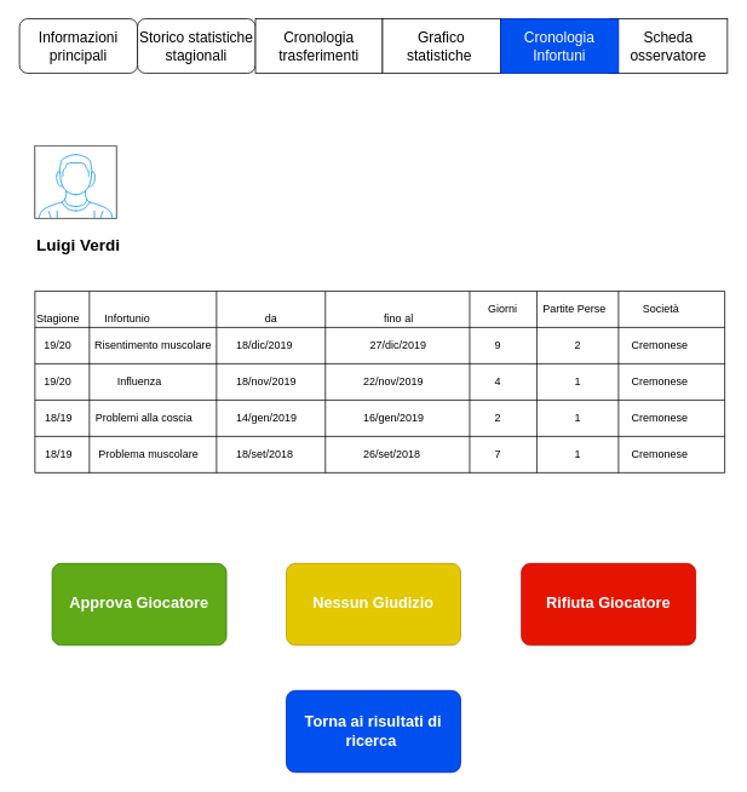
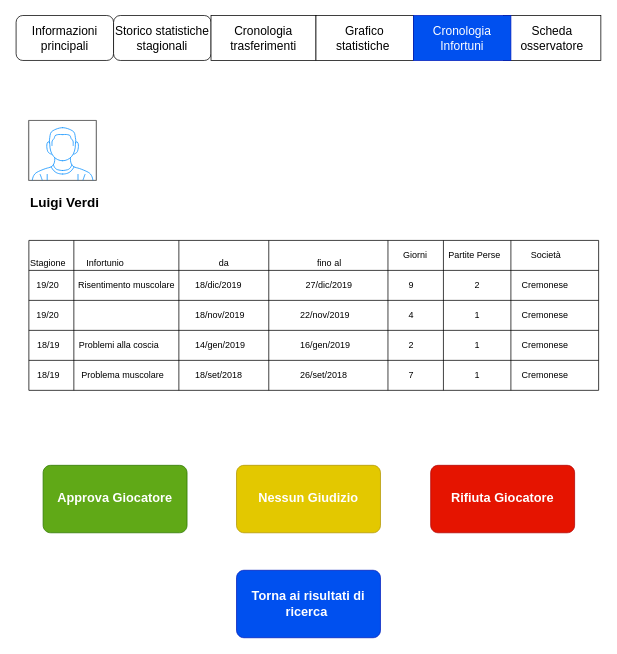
  <mxCell id="0" />
  <mxCell id="1" parent="0" />
  <mxCell id="2" value="" style="verticalLabelPosition=bottom;shadow=0;dashed=0;align=center;html=1;verticalAlign=top;strokeWidth=1;shape=mxgraph.mockup.containers.userMale;strokeColor=#666666;strokeColor2=#008cff;" parent="1" vertex="1"><mxGeometry x="38" y="160" width="90" height="80" as="geometry" /></mxCell>
  <mxCell id="3" value="&lt;font style=&quot;font-size: 18px&quot;&gt;&lt;b&gt;Luigi Verdi&lt;/b&gt;&lt;/font&gt;" style="text;html=1;align=left;verticalAlign=middle;resizable=0;points=[];autosize=1;" parent="1" vertex="1"><mxGeometry x="38" y="260" width="110" height="20" as="geometry" /></mxCell>
  <mxCell id="4" value="&lt;font size=&quot;3&quot;&gt;Informazioni principali&lt;/font&gt;" style="whiteSpace=wrap;html=1;align=center;rounded=1;" parent="1" vertex="1"><mxGeometry x="20.97" y="20" width="130" height="60" as="geometry" /></mxCell>
  <mxCell id="5" value="&lt;font size=&quot;3&quot;&gt;Storico statistiche stagionali&lt;/font&gt;" style="whiteSpace=wrap;html=1;align=center;rounded=1;" parent="1" vertex="1"><mxGeometry x="150.97" y="20" width="130" height="60" as="geometry" /></mxCell>
  <mxCell id="6" value="&lt;font size=&quot;3&quot;&gt;Cronologia trasferimenti&lt;/font&gt;" style="rounded=0;whiteSpace=wrap;html=1;align=center;" parent="1" vertex="1"><mxGeometry x="280.97" y="20" width="140" height="60" as="geometry" /></mxCell>
  <mxCell id="7" value="&lt;font size=&quot;3&quot;&gt;Grafico statistiche&amp;nbsp;&lt;/font&gt;" style="rounded=0;whiteSpace=wrap;html=1;align=center;" parent="1" vertex="1"><mxGeometry x="420.97" y="20" width="130" height="60" as="geometry" /></mxCell>
  <mxCell id="8" value="Approva Giocatore" style="strokeWidth=1;shadow=0;dashed=0;align=center;html=1;shape=mxgraph.mockup.buttons.button;strokeColor=#2D7600;mainText=;buttonStyle=round;fontSize=17;fontStyle=1;fillColor=#60a917;whiteSpace=wrap;fontColor=#ffffff;" parent="1" vertex="1"><mxGeometry x="57" y="620" width="192" height="90" as="geometry" /></mxCell>
  <mxCell id="9" value="Torna ai risultati di ricerca&amp;nbsp;" style="strokeWidth=1;shadow=0;dashed=0;align=center;html=1;shape=mxgraph.mockup.buttons.button;strokeColor=#001DBC;mainText=;buttonStyle=round;fontSize=17;fontStyle=1;fillColor=#0050ef;whiteSpace=wrap;fontColor=#ffffff;" parent="1" vertex="1"><mxGeometry x="315" y="760" width="192" height="90" as="geometry" /></mxCell>
  <mxCell id="10" value="&lt;font size=&quot;3&quot;&gt;Scheda osservatore&lt;/font&gt;" style="rounded=0;whiteSpace=wrap;html=1;" parent="1" vertex="1"><mxGeometry x="670.97" y="20" width="130" height="60" as="geometry" /></mxCell>
  <mxCell id="11" value="" style="endArrow=none;html=1;" parent="1" edge="1"><mxGeometry width="50" height="50" relative="1" as="geometry"><mxPoint x="38" y="360" as="sourcePoint" /><mxPoint x="798" y="360" as="targetPoint" /></mxGeometry></mxCell>
  <mxCell id="12" value="" style="endArrow=none;html=1;" parent="1" edge="1"><mxGeometry width="50" height="50" relative="1" as="geometry"><mxPoint x="38" y="400" as="sourcePoint" /><mxPoint x="798" y="400" as="targetPoint" /></mxGeometry></mxCell>
  <mxCell id="13" value="" style="endArrow=none;html=1;" parent="1" edge="1"><mxGeometry width="50" height="50" relative="1" as="geometry"><mxPoint x="38" y="440" as="sourcePoint" /><mxPoint x="798" y="440" as="targetPoint" /></mxGeometry></mxCell>
  <mxCell id="14" value="" style="endArrow=none;html=1;" parent="1" edge="1"><mxGeometry width="50" height="50" relative="1" as="geometry"><mxPoint x="38" y="480" as="sourcePoint" /><mxPoint x="798" y="480" as="targetPoint" /></mxGeometry></mxCell>
  <mxCell id="15" value="&lt;font style=&quot;font-size: 12px&quot;&gt;Stagione&lt;/font&gt;" style="text;html=1;align=left;verticalAlign=middle;resizable=0;points=[];autosize=1;" parent="1" vertex="1"><mxGeometry x="38" y="340" width="60" height="20" as="geometry" /></mxCell>
  <mxCell id="16" value="" style="endArrow=none;html=1;" parent="1" edge="1"><mxGeometry width="50" height="50" relative="1" as="geometry"><mxPoint x="98" y="520" as="sourcePoint" /><mxPoint x="98" y="320" as="targetPoint" /></mxGeometry></mxCell>
  <mxCell id="17" value="&lt;font style=&quot;font-size: 12px&quot;&gt;Infortunio&lt;/font&gt;" style="text;html=1;align=left;verticalAlign=middle;resizable=0;points=[];autosize=1;" parent="1" vertex="1"><mxGeometry x="113" y="340" width="70" height="20" as="geometry" /></mxCell>
  <mxCell id="18" value="" style="endArrow=none;html=1;" parent="1" edge="1"><mxGeometry width="50" height="50" relative="1" as="geometry"><mxPoint x="238.08" y="520" as="sourcePoint" /><mxPoint x="238.08" y="320" as="targetPoint" /></mxGeometry></mxCell>
  <mxCell id="19" value="Società" style="text;html=1;align=left;verticalAlign=middle;resizable=0;points=[];autosize=1;" parent="1" vertex="1"><mxGeometry x="705.97" y="330" width="60" height="20" as="geometry" /></mxCell>
  <mxCell id="20" value="" style="endArrow=none;html=1;" parent="1" edge="1"><mxGeometry width="50" height="50" relative="1" as="geometry"><mxPoint x="358" y="520" as="sourcePoint" /><mxPoint x="358" y="320" as="targetPoint" /></mxGeometry></mxCell>
  <mxCell id="21" value="" style="endArrow=none;html=1;" parent="1" edge="1"><mxGeometry width="50" height="50" relative="1" as="geometry"><mxPoint x="517" y="520" as="sourcePoint" /><mxPoint x="517" y="320" as="targetPoint" /></mxGeometry></mxCell>
  <mxCell id="22" value="" style="endArrow=none;html=1;" parent="1" edge="1"><mxGeometry width="50" height="50" relative="1" as="geometry"><mxPoint x="590.97" y="520" as="sourcePoint" /><mxPoint x="590.97" y="320" as="targetPoint" /></mxGeometry></mxCell>
  <mxCell id="23" value="" style="endArrow=none;html=1;" parent="1" edge="1"><mxGeometry width="50" height="50" relative="1" as="geometry"><mxPoint x="680.97" y="520" as="sourcePoint" /><mxPoint x="680.97" y="320" as="targetPoint" /></mxGeometry></mxCell>
  <mxCell id="24" value="19/20" style="text;html=1;align=center;verticalAlign=middle;resizable=0;points=[];autosize=1;" parent="1" vertex="1"><mxGeometry x="38" y="370" width="50" height="20" as="geometry" /></mxCell>
  <mxCell id="25" value="Risentimento muscolare" style="text;html=1;align=center;verticalAlign=middle;resizable=0;points=[];autosize=1;" parent="1" vertex="1"><mxGeometry x="98.08" y="370" width="140" height="20" as="geometry" /></mxCell>
  <mxCell id="26" value="Cremonese" style="text;html=1;align=center;verticalAlign=middle;resizable=0;points=[];autosize=1;" parent="1" vertex="1"><mxGeometry x="685.97" y="370" width="80" height="20" as="geometry" /></mxCell>
  <mxCell id="27" value="Cremonese" style="text;html=1;align=center;verticalAlign=middle;resizable=0;points=[];autosize=1;" parent="1" vertex="1"><mxGeometry x="685.97" y="410" width="80" height="20" as="geometry" /></mxCell>
- <mxCell id="28" value="Influenza" style="text;html=1;align=center;verticalAlign=middle;resizable=0;points=[];autosize=1;" parent="1" vertex="1"><mxGeometry x="123" y="410" width="60" height="20" as="geometry" /></mxCell>
  <mxCell id="29" value="19/20" style="text;html=1;align=center;verticalAlign=middle;resizable=0;points=[];autosize=1;" parent="1" vertex="1"><mxGeometry x="38.47" y="410" width="50" height="20" as="geometry" /></mxCell>
  <mxCell id="30" value="Cremonese" style="text;html=1;align=center;verticalAlign=middle;resizable=0;points=[];autosize=1;" parent="1" vertex="1"><mxGeometry x="685.97" y="450" width="80" height="20" as="geometry" /></mxCell>
  <mxCell id="31" value="Problemi alla coscia" style="text;html=1;align=center;verticalAlign=middle;resizable=0;points=[];autosize=1;" parent="1" vertex="1"><mxGeometry x="98.08" y="450" width="120" height="20" as="geometry" /></mxCell>
  <mxCell id="32" value="18/19" style="text;html=1;align=center;verticalAlign=middle;resizable=0;points=[];autosize=1;" parent="1" vertex="1"><mxGeometry x="38.55" y="450" width="50" height="20" as="geometry" /></mxCell>
  <mxCell id="33" value="Cremonese" style="text;html=1;align=center;verticalAlign=middle;resizable=0;points=[];autosize=1;" parent="1" vertex="1"><mxGeometry x="685.97" y="490" width="80" height="20" as="geometry" /></mxCell>
  <mxCell id="34" value="Problema muscolare" style="text;html=1;align=center;verticalAlign=middle;resizable=0;points=[];autosize=1;" parent="1" vertex="1"><mxGeometry x="98.08" y="490" width="130" height="20" as="geometry" /></mxCell>
  <mxCell id="35" value="18/19" style="text;html=1;align=center;verticalAlign=middle;resizable=0;points=[];autosize=1;" parent="1" vertex="1"><mxGeometry x="38.55" y="490" width="50" height="20" as="geometry" /></mxCell>
  <mxCell id="36" value="" style="endArrow=none;html=1;" parent="1" edge="1"><mxGeometry width="50" height="50" relative="1" as="geometry"><mxPoint x="38" y="520" as="sourcePoint" /><mxPoint x="38" y="320" as="targetPoint" /></mxGeometry></mxCell>
  <mxCell id="37" value="" style="endArrow=none;html=1;" parent="1" edge="1"><mxGeometry width="50" height="50" relative="1" as="geometry"><mxPoint x="798" y="520" as="sourcePoint" /><mxPoint x="798" y="320" as="targetPoint" /></mxGeometry></mxCell>
  <mxCell id="38" value="" style="endArrow=none;html=1;" parent="1" edge="1"><mxGeometry width="50" height="50" relative="1" as="geometry"><mxPoint x="38" y="520" as="sourcePoint" /><mxPoint x="798" y="520" as="targetPoint" /></mxGeometry></mxCell>
  <mxCell id="39" value="" style="endArrow=none;html=1;" parent="1" edge="1"><mxGeometry width="50" height="50" relative="1" as="geometry"><mxPoint x="38" y="320" as="sourcePoint" /><mxPoint x="798" y="320" as="targetPoint" /></mxGeometry></mxCell>
  <mxCell id="40" value="&lt;font size=&quot;3&quot;&gt;Cronologia Infortuni&lt;/font&gt;" style="rounded=0;whiteSpace=wrap;html=1;fillColor=#0050ef;strokeColor=#001DBC;fontColor=#ffffff;" parent="1" vertex="1"><mxGeometry x="550.97" y="20" width="130" height="60" as="geometry" /></mxCell>
  <mxCell id="41" value="Partite Perse" style="text;html=1;align=left;verticalAlign=middle;resizable=0;points=[];autosize=1;" parent="1" vertex="1"><mxGeometry x="595.97" y="330" width="90" height="20" as="geometry" /></mxCell>
  <mxCell id="42" value="Giorni" style="text;html=1;align=center;verticalAlign=middle;resizable=0;points=[];autosize=1;" parent="1" vertex="1"><mxGeometry x="528" y="330" width="50" height="20" as="geometry" /></mxCell>
  <mxCell id="43" value="da" style="text;html=1;align=center;verticalAlign=middle;resizable=0;points=[];autosize=1;" parent="1" vertex="1"><mxGeometry x="283" y="340" width="30" height="20" as="geometry" /></mxCell>
  <mxCell id="44" value="18/nov/2019" style="text;html=1;align=left;verticalAlign=middle;resizable=0;points=[];autosize=1;" parent="1" vertex="1"><mxGeometry x="258" y="410" width="80" height="20" as="geometry" /></mxCell>
  <mxCell id="45" value="18/dic/2019" style="text;html=1;align=left;verticalAlign=middle;resizable=0;points=[];autosize=1;" parent="1" vertex="1"><mxGeometry x="258" y="370" width="80" height="20" as="geometry" /></mxCell>
  <mxCell id="46" value="22/nov/2019" style="text;html=1;align=left;verticalAlign=middle;resizable=0;points=[];autosize=1;" parent="1" vertex="1"><mxGeometry x="398" y="410" width="80" height="20" as="geometry" /></mxCell>
  <mxCell id="47" value="fino al" style="text;html=1;align=left;verticalAlign=middle;resizable=0;points=[];autosize=1;" parent="1" vertex="1"><mxGeometry x="420.97" y="340" width="50" height="20" as="geometry" /></mxCell>
  <mxCell id="48" value="27/dic/2019" style="text;html=1;align=center;verticalAlign=middle;resizable=0;points=[];autosize=1;" parent="1" vertex="1"><mxGeometry x="398" y="370" width="80" height="20" as="geometry" /></mxCell>
  <mxCell id="49" value="9" style="text;html=1;align=left;verticalAlign=middle;resizable=0;points=[];autosize=1;" parent="1" vertex="1"><mxGeometry x="543" y="370" width="20" height="20" as="geometry" /></mxCell>
  <mxCell id="50" value="2" style="text;html=1;align=left;verticalAlign=middle;resizable=0;points=[];autosize=1;" parent="1" vertex="1"><mxGeometry x="630.97" y="370" width="20" height="20" as="geometry" /></mxCell>
  <mxCell id="51" value="14/gen/2019" style="text;html=1;align=left;verticalAlign=middle;resizable=0;points=[];autosize=1;" parent="1" vertex="1"><mxGeometry x="258" y="450" width="80" height="20" as="geometry" /></mxCell>
  <mxCell id="52" value="16/gen/2019" style="text;html=1;align=left;verticalAlign=middle;resizable=0;points=[];autosize=1;" parent="1" vertex="1"><mxGeometry x="398" y="450" width="80" height="20" as="geometry" /></mxCell>
  <mxCell id="53" value="4" style="text;html=1;align=left;verticalAlign=middle;resizable=0;points=[];autosize=1;" parent="1" vertex="1"><mxGeometry x="543" y="410" width="20" height="20" as="geometry" /></mxCell>
  <mxCell id="54" value="1" style="text;html=1;align=left;verticalAlign=middle;resizable=0;points=[];autosize=1;" parent="1" vertex="1"><mxGeometry x="630.97" y="410" width="20" height="20" as="geometry" /></mxCell>
  <mxCell id="55" value="2" style="text;html=1;align=left;verticalAlign=middle;resizable=0;points=[];autosize=1;" parent="1" vertex="1"><mxGeometry x="543" y="450" width="20" height="20" as="geometry" /></mxCell>
  <mxCell id="56" value="1" style="text;html=1;align=left;verticalAlign=middle;resizable=0;points=[];autosize=1;" parent="1" vertex="1"><mxGeometry x="630.97" y="450" width="20" height="20" as="geometry" /></mxCell>
  <mxCell id="57" value="18/set/2018" style="text;html=1;align=left;verticalAlign=middle;resizable=0;points=[];autosize=1;" parent="1" vertex="1"><mxGeometry x="258" y="490" width="80" height="20" as="geometry" /></mxCell>
  <mxCell id="58" value="26/set/2018" style="text;html=1;align=left;verticalAlign=middle;resizable=0;points=[];autosize=1;" parent="1" vertex="1"><mxGeometry x="398" y="490" width="80" height="20" as="geometry" /></mxCell>
  <mxCell id="59" value="7" style="text;html=1;align=left;verticalAlign=middle;resizable=0;points=[];autosize=1;" parent="1" vertex="1"><mxGeometry x="543" y="490" width="20" height="20" as="geometry" /></mxCell>
  <mxCell id="60" value="1" style="text;html=1;align=left;verticalAlign=middle;resizable=0;points=[];autosize=1;" parent="1" vertex="1"><mxGeometry x="630.97" y="490" width="20" height="20" as="geometry" /></mxCell>
  <mxCell id="61" value="Nessun Giudizio" style="strokeWidth=1;shadow=0;dashed=0;align=center;html=1;shape=mxgraph.mockup.buttons.button;strokeColor=#B09500;mainText=;buttonStyle=round;fontSize=17;fontStyle=1;fillColor=#e3c800;whiteSpace=wrap;fontColor=#ffffff;" parent="1" vertex="1"><mxGeometry x="315" y="620" width="192" height="90" as="geometry" /></mxCell>
  <mxCell id="62" value="Rifiuta Giocatore" style="strokeWidth=1;shadow=0;dashed=0;align=center;html=1;shape=mxgraph.mockup.buttons.button;strokeColor=#B20000;mainText=;buttonStyle=round;fontSize=17;fontStyle=1;fillColor=#e51400;whiteSpace=wrap;fontColor=#ffffff;" parent="1" vertex="1"><mxGeometry x="573.97" y="620" width="192" height="90" as="geometry" /></mxCell>
